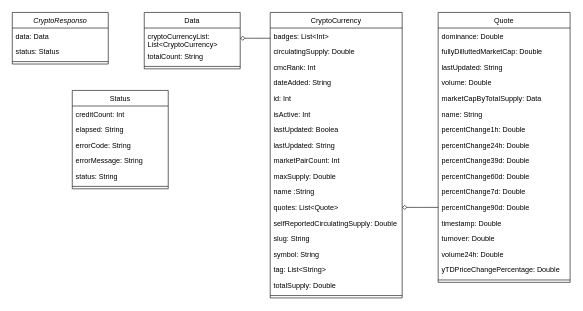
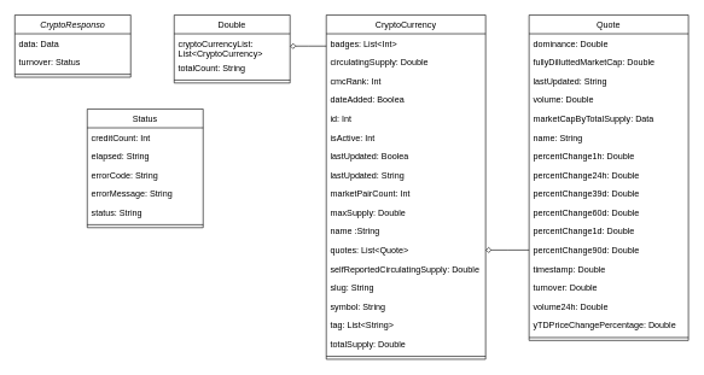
  <mxCell id="0" />
  <mxCell id="1" parent="0" />
  <mxCell id="2" value="CryptoResponso" style="swimlane;fontStyle=2;align=center;verticalAlign=top;childLayout=stackLayout;horizontal=1;startSize=26;horizontalStack=0;resizeParent=1;resizeLast=0;collapsible=1;marginBottom=0;rounded=0;shadow=0;strokeWidth=1;" parent="1" vertex="1"><mxGeometry x="20" y="20" width="160" height="86" as="geometry"><mxRectangle x="230" y="140" width="160" height="26" as="alternateBounds" /></mxGeometry></mxCell>
  <mxCell id="3" value="data: Data" style="text;align=left;verticalAlign=top;spacingLeft=4;spacingRight=4;overflow=hidden;rotatable=0;points=[[0,0.5],[1,0.5]];portConstraint=eastwest;" parent="2" vertex="1"><mxGeometry y="26" width="160" height="26" as="geometry" /></mxCell>
- <mxCell id="4" value="status: Status" style="text;align=left;verticalAlign=top;spacingLeft=4;spacingRight=4;overflow=hidden;rotatable=0;points=[[0,0.5],[1,0.5]];portConstraint=eastwest;rounded=0;shadow=0;html=0;" parent="2" vertex="1"><mxGeometry y="52" width="160" height="26" as="geometry" /></mxCell>
+ <mxCell id="4" value="turnover: Status" style="text;align=left;verticalAlign=top;spacingLeft=4;spacingRight=4;overflow=hidden;rotatable=0;points=[[0,0.5],[1,0.5]];portConstraint=eastwest;rounded=0;shadow=0;html=0;" parent="2" vertex="1"><mxGeometry y="52" width="160" height="26" as="geometry" /></mxCell>
  <mxCell id="5" value="" style="line;html=1;strokeWidth=1;align=left;verticalAlign=middle;spacingTop=-1;spacingLeft=3;spacingRight=3;rotatable=0;labelPosition=right;points=[];portConstraint=eastwest;" parent="2" vertex="1"><mxGeometry y="78" width="160" height="8" as="geometry" /></mxCell>
- <mxCell id="6" value="Data" style="swimlane;fontStyle=0;align=center;verticalAlign=top;childLayout=stackLayout;horizontal=1;startSize=26;horizontalStack=0;resizeParent=1;resizeLast=0;collapsible=1;marginBottom=0;rounded=0;shadow=0;strokeWidth=1;" parent="1" vertex="1"><mxGeometry x="240" y="20" width="160" height="94" as="geometry"><mxRectangle x="550" y="140" width="160" height="26" as="alternateBounds" /></mxGeometry></mxCell>
+ <mxCell id="6" value="Double" style="swimlane;fontStyle=0;align=center;verticalAlign=top;childLayout=stackLayout;horizontal=1;startSize=26;horizontalStack=0;resizeParent=1;resizeLast=0;collapsible=1;marginBottom=0;rounded=0;shadow=0;strokeWidth=1;" parent="1" vertex="1"><mxGeometry x="240" y="20" width="160" height="94" as="geometry"><mxRectangle x="550" y="140" width="160" height="26" as="alternateBounds" /></mxGeometry></mxCell>
  <mxCell id="7" value="cryptoCurrencyList: &#10;List&lt;CryptoCurrency&gt;" style="text;align=left;verticalAlign=top;spacingLeft=4;spacingRight=4;overflow=hidden;rotatable=0;points=[[0,0.5],[1,0.5]];portConstraint=eastwest;" parent="6" vertex="1"><mxGeometry y="26" width="160" height="34" as="geometry" /></mxCell>
  <mxCell id="8" value="totalCount: String" style="text;align=left;verticalAlign=top;spacingLeft=4;spacingRight=4;overflow=hidden;rotatable=0;points=[[0,0.5],[1,0.5]];portConstraint=eastwest;rounded=0;shadow=0;html=0;" parent="6" vertex="1"><mxGeometry y="60" width="160" height="26" as="geometry" /></mxCell>
  <mxCell id="9" value="" style="line;html=1;strokeWidth=1;align=left;verticalAlign=middle;spacingTop=-1;spacingLeft=3;spacingRight=3;rotatable=0;labelPosition=right;points=[];portConstraint=eastwest;" parent="6" vertex="1"><mxGeometry y="86" width="160" height="8" as="geometry" /></mxCell>
  <mxCell id="10" value="Status" style="swimlane;fontStyle=0;align=center;verticalAlign=top;childLayout=stackLayout;horizontal=1;startSize=26;horizontalStack=0;resizeParent=1;resizeLast=0;collapsible=1;marginBottom=0;rounded=0;shadow=0;strokeWidth=1;" vertex="1" parent="1"><mxGeometry x="120" y="150" width="160" height="164" as="geometry"><mxRectangle x="550" y="140" width="160" height="26" as="alternateBounds" /></mxGeometry></mxCell>
  <mxCell id="11" value="creditCount: Int" style="text;align=left;verticalAlign=top;spacingLeft=4;spacingRight=4;overflow=hidden;rotatable=0;points=[[0,0.5],[1,0.5]];portConstraint=eastwest;rounded=0;shadow=0;html=0;" vertex="1" parent="10"><mxGeometry y="26" width="160" height="26" as="geometry" /></mxCell>
  <mxCell id="12" value="elapsed: String" style="text;align=left;verticalAlign=top;spacingLeft=4;spacingRight=4;overflow=hidden;rotatable=0;points=[[0,0.5],[1,0.5]];portConstraint=eastwest;rounded=0;shadow=0;html=0;" vertex="1" parent="10"><mxGeometry y="52" width="160" height="26" as="geometry" /></mxCell>
  <mxCell id="13" value="errorCode: String" style="text;align=left;verticalAlign=top;spacingLeft=4;spacingRight=4;overflow=hidden;rotatable=0;points=[[0,0.5],[1,0.5]];portConstraint=eastwest;rounded=0;shadow=0;html=0;" vertex="1" parent="10"><mxGeometry y="78" width="160" height="26" as="geometry" /></mxCell>
  <mxCell id="14" value="errorMessage: String" style="text;align=left;verticalAlign=top;spacingLeft=4;spacingRight=4;overflow=hidden;rotatable=0;points=[[0,0.5],[1,0.5]];portConstraint=eastwest;rounded=0;shadow=0;html=0;" vertex="1" parent="10"><mxGeometry y="104" width="160" height="26" as="geometry" /></mxCell>
  <mxCell id="15" value="status: String" style="text;align=left;verticalAlign=top;spacingLeft=4;spacingRight=4;overflow=hidden;rotatable=0;points=[[0,0.5],[1,0.5]];portConstraint=eastwest;rounded=0;shadow=0;html=0;" vertex="1" parent="10"><mxGeometry y="130" width="160" height="26" as="geometry" /></mxCell>
  <mxCell id="16" value="" style="line;html=1;strokeWidth=1;align=left;verticalAlign=middle;spacingTop=-1;spacingLeft=3;spacingRight=3;rotatable=0;labelPosition=right;points=[];portConstraint=eastwest;" vertex="1" parent="10"><mxGeometry y="156" width="160" height="8" as="geometry" /></mxCell>
  <mxCell id="17" value="CryptoCurrency" style="swimlane;fontStyle=0;align=center;verticalAlign=top;childLayout=stackLayout;horizontal=1;startSize=26;horizontalStack=0;resizeParent=1;resizeLast=0;collapsible=1;marginBottom=0;rounded=0;shadow=0;strokeWidth=1;" vertex="1" parent="1"><mxGeometry x="450" y="20" width="220" height="476" as="geometry"><mxRectangle x="550" y="140" width="160" height="26" as="alternateBounds" /></mxGeometry></mxCell>
  <mxCell id="18" value="badges: List&lt;Int&gt;" style="text;align=left;verticalAlign=top;spacingLeft=4;spacingRight=4;overflow=hidden;rotatable=0;points=[[0,0.5],[1,0.5]];portConstraint=eastwest;rounded=0;shadow=0;html=0;" vertex="1" parent="17"><mxGeometry y="26" width="220" height="26" as="geometry" /></mxCell>
  <mxCell id="19" value="circulatingSupply: Double" style="text;align=left;verticalAlign=top;spacingLeft=4;spacingRight=4;overflow=hidden;rotatable=0;points=[[0,0.5],[1,0.5]];portConstraint=eastwest;rounded=0;shadow=0;html=0;" vertex="1" parent="17"><mxGeometry y="52" width="220" height="26" as="geometry" /></mxCell>
  <mxCell id="20" value="cmcRank: Int" style="text;align=left;verticalAlign=top;spacingLeft=4;spacingRight=4;overflow=hidden;rotatable=0;points=[[0,0.5],[1,0.5]];portConstraint=eastwest;rounded=0;shadow=0;html=0;" vertex="1" parent="17"><mxGeometry y="78" width="220" height="26" as="geometry" /></mxCell>
- <mxCell id="21" value="dateAdded: String" style="text;align=left;verticalAlign=top;spacingLeft=4;spacingRight=4;overflow=hidden;rotatable=0;points=[[0,0.5],[1,0.5]];portConstraint=eastwest;rounded=0;shadow=0;html=0;" vertex="1" parent="17"><mxGeometry y="104" width="220" height="26" as="geometry" /></mxCell>
+ <mxCell id="21" value="dateAdded: Boolea" style="text;align=left;verticalAlign=top;spacingLeft=4;spacingRight=4;overflow=hidden;rotatable=0;points=[[0,0.5],[1,0.5]];portConstraint=eastwest;rounded=0;shadow=0;html=0;" vertex="1" parent="17"><mxGeometry y="104" width="220" height="26" as="geometry" /></mxCell>
  <mxCell id="22" value="id: Int" style="text;align=left;verticalAlign=top;spacingLeft=4;spacingRight=4;overflow=hidden;rotatable=0;points=[[0,0.5],[1,0.5]];portConstraint=eastwest;rounded=0;shadow=0;html=0;" vertex="1" parent="17"><mxGeometry y="130" width="220" height="26" as="geometry" /></mxCell>
  <mxCell id="23" value="isActive: Int" style="text;align=left;verticalAlign=top;spacingLeft=4;spacingRight=4;overflow=hidden;rotatable=0;points=[[0,0.5],[1,0.5]];portConstraint=eastwest;rounded=0;shadow=0;html=0;" vertex="1" parent="17"><mxGeometry y="156" width="220" height="26" as="geometry" /></mxCell>
  <mxCell id="24" value="lastUpdated: Boolea" style="text;align=left;verticalAlign=top;spacingLeft=4;spacingRight=4;overflow=hidden;rotatable=0;points=[[0,0.5],[1,0.5]];portConstraint=eastwest;rounded=0;shadow=0;html=0;" vertex="1" parent="17"><mxGeometry y="182" width="220" height="26" as="geometry" /></mxCell>
  <mxCell id="25" value="lastUpdated: String" style="text;align=left;verticalAlign=top;spacingLeft=4;spacingRight=4;overflow=hidden;rotatable=0;points=[[0,0.5],[1,0.5]];portConstraint=eastwest;rounded=0;shadow=0;html=0;" vertex="1" parent="17"><mxGeometry y="208" width="220" height="26" as="geometry" /></mxCell>
  <mxCell id="26" value="marketPairCount: Int" style="text;align=left;verticalAlign=top;spacingLeft=4;spacingRight=4;overflow=hidden;rotatable=0;points=[[0,0.5],[1,0.5]];portConstraint=eastwest;rounded=0;shadow=0;html=0;" vertex="1" parent="17"><mxGeometry y="234" width="220" height="26" as="geometry" /></mxCell>
  <mxCell id="27" value="maxSupply: Double" style="text;align=left;verticalAlign=top;spacingLeft=4;spacingRight=4;overflow=hidden;rotatable=0;points=[[0,0.5],[1,0.5]];portConstraint=eastwest;rounded=0;shadow=0;html=0;" vertex="1" parent="17"><mxGeometry y="260" width="220" height="26" as="geometry" /></mxCell>
  <mxCell id="28" value="name :String" style="text;align=left;verticalAlign=top;spacingLeft=4;spacingRight=4;overflow=hidden;rotatable=0;points=[[0,0.5],[1,0.5]];portConstraint=eastwest;rounded=0;shadow=0;html=0;" vertex="1" parent="17"><mxGeometry y="286" width="220" height="26" as="geometry" /></mxCell>
  <mxCell id="29" value="quotes: List&lt;Quote&gt;" style="text;align=left;verticalAlign=top;spacingLeft=4;spacingRight=4;overflow=hidden;rotatable=0;points=[[0,0.5],[1,0.5]];portConstraint=eastwest;rounded=0;shadow=0;html=0;" vertex="1" parent="17"><mxGeometry y="312" width="220" height="26" as="geometry" /></mxCell>
  <mxCell id="30" value="selfReportedCirculatingSupply: Double" style="text;align=left;verticalAlign=top;spacingLeft=4;spacingRight=4;overflow=hidden;rotatable=0;points=[[0,0.5],[1,0.5]];portConstraint=eastwest;rounded=0;shadow=0;html=0;" vertex="1" parent="17"><mxGeometry y="338" width="220" height="26" as="geometry" /></mxCell>
  <mxCell id="31" value="slug: String" style="text;align=left;verticalAlign=top;spacingLeft=4;spacingRight=4;overflow=hidden;rotatable=0;points=[[0,0.5],[1,0.5]];portConstraint=eastwest;rounded=0;shadow=0;html=0;" vertex="1" parent="17"><mxGeometry y="364" width="220" height="26" as="geometry" /></mxCell>
  <mxCell id="32" value="symbol: String" style="text;align=left;verticalAlign=top;spacingLeft=4;spacingRight=4;overflow=hidden;rotatable=0;points=[[0,0.5],[1,0.5]];portConstraint=eastwest;rounded=0;shadow=0;html=0;" vertex="1" parent="17"><mxGeometry y="390" width="220" height="26" as="geometry" /></mxCell>
  <mxCell id="33" value="tag: List&lt;String&gt;" style="text;align=left;verticalAlign=top;spacingLeft=4;spacingRight=4;overflow=hidden;rotatable=0;points=[[0,0.5],[1,0.5]];portConstraint=eastwest;rounded=0;shadow=0;html=0;" vertex="1" parent="17"><mxGeometry y="416" width="220" height="26" as="geometry" /></mxCell>
  <mxCell id="34" value="totalSupply: Double" style="text;align=left;verticalAlign=top;spacingLeft=4;spacingRight=4;overflow=hidden;rotatable=0;points=[[0,0.5],[1,0.5]];portConstraint=eastwest;rounded=0;shadow=0;html=0;" vertex="1" parent="17"><mxGeometry y="442" width="220" height="26" as="geometry" /></mxCell>
  <mxCell id="35" value="" style="line;html=1;strokeWidth=1;align=left;verticalAlign=middle;spacingTop=-1;spacingLeft=3;spacingRight=3;rotatable=0;labelPosition=right;points=[];portConstraint=eastwest;" vertex="1" parent="17"><mxGeometry y="468" width="220" height="8" as="geometry" /></mxCell>
  <mxCell id="36" value="" style="endArrow=none;shadow=0;strokeWidth=1;rounded=0;endFill=0;edgeStyle=elbowEdgeStyle;elbow=vertical;startArrow=diamond;startFill=0;" edge="1" parent="1" source="7" target="17"><mxGeometry x="0.5" y="41" relative="1" as="geometry"><mxPoint x="410" y="40.04" as="sourcePoint" /><mxPoint x="470" y="40.04" as="targetPoint" /><mxPoint x="-40" y="32" as="offset" /></mxGeometry></mxCell>
  <mxCell id="37" value="Quote" style="swimlane;fontStyle=0;align=center;verticalAlign=top;childLayout=stackLayout;horizontal=1;startSize=26;horizontalStack=0;resizeParent=1;resizeLast=0;collapsible=1;marginBottom=0;rounded=0;shadow=0;strokeWidth=1;" vertex="1" parent="1"><mxGeometry x="730" y="20" width="220" height="450" as="geometry"><mxRectangle x="550" y="140" width="160" height="26" as="alternateBounds" /></mxGeometry></mxCell>
  <mxCell id="38" value="dominance: Double" style="text;align=left;verticalAlign=top;spacingLeft=4;spacingRight=4;overflow=hidden;rotatable=0;points=[[0,0.5],[1,0.5]];portConstraint=eastwest;rounded=0;shadow=0;html=0;" vertex="1" parent="37"><mxGeometry y="26" width="220" height="26" as="geometry" /></mxCell>
  <mxCell id="39" value="fullyDilluttedMarketCap: Double" style="text;align=left;verticalAlign=top;spacingLeft=4;spacingRight=4;overflow=hidden;rotatable=0;points=[[0,0.5],[1,0.5]];portConstraint=eastwest;rounded=0;shadow=0;html=0;" vertex="1" parent="37"><mxGeometry y="52" width="220" height="26" as="geometry" /></mxCell>
  <mxCell id="40" value="lastUpdated: String" style="text;align=left;verticalAlign=top;spacingLeft=4;spacingRight=4;overflow=hidden;rotatable=0;points=[[0,0.5],[1,0.5]];portConstraint=eastwest;rounded=0;shadow=0;html=0;" vertex="1" parent="37"><mxGeometry y="78" width="220" height="26" as="geometry" /></mxCell>
  <mxCell id="41" value="volume: Double" style="text;align=left;verticalAlign=top;spacingLeft=4;spacingRight=4;overflow=hidden;rotatable=0;points=[[0,0.5],[1,0.5]];portConstraint=eastwest;rounded=0;shadow=0;html=0;" vertex="1" parent="37"><mxGeometry y="104" width="220" height="26" as="geometry" /></mxCell>
  <mxCell id="42" value="marketCapByTotalSupply: Data" style="text;align=left;verticalAlign=top;spacingLeft=4;spacingRight=4;overflow=hidden;rotatable=0;points=[[0,0.5],[1,0.5]];portConstraint=eastwest;rounded=0;shadow=0;html=0;" vertex="1" parent="37"><mxGeometry y="130" width="220" height="26" as="geometry" /></mxCell>
  <mxCell id="43" value="name: String" style="text;align=left;verticalAlign=top;spacingLeft=4;spacingRight=4;overflow=hidden;rotatable=0;points=[[0,0.5],[1,0.5]];portConstraint=eastwest;rounded=0;shadow=0;html=0;" vertex="1" parent="37"><mxGeometry y="156" width="220" height="26" as="geometry" /></mxCell>
  <mxCell id="44" value="percentChange1h: Double" style="text;align=left;verticalAlign=top;spacingLeft=4;spacingRight=4;overflow=hidden;rotatable=0;points=[[0,0.5],[1,0.5]];portConstraint=eastwest;rounded=0;shadow=0;html=0;" vertex="1" parent="37"><mxGeometry y="182" width="220" height="26" as="geometry" /></mxCell>
  <mxCell id="45" value="percentChange24h: Double" style="text;align=left;verticalAlign=top;spacingLeft=4;spacingRight=4;overflow=hidden;rotatable=0;points=[[0,0.5],[1,0.5]];portConstraint=eastwest;rounded=0;shadow=0;html=0;" vertex="1" parent="37"><mxGeometry y="208" width="220" height="26" as="geometry" /></mxCell>
  <mxCell id="46" value="percentChange39d: Double" style="text;align=left;verticalAlign=top;spacingLeft=4;spacingRight=4;overflow=hidden;rotatable=0;points=[[0,0.5],[1,0.5]];portConstraint=eastwest;rounded=0;shadow=0;html=0;" vertex="1" parent="37"><mxGeometry y="234" width="220" height="26" as="geometry" /></mxCell>
  <mxCell id="47" value="percentChange60d: Double" style="text;align=left;verticalAlign=top;spacingLeft=4;spacingRight=4;overflow=hidden;rotatable=0;points=[[0,0.5],[1,0.5]];portConstraint=eastwest;rounded=0;shadow=0;html=0;" vertex="1" parent="37"><mxGeometry y="260" width="220" height="26" as="geometry" /></mxCell>
- <mxCell id="48" value="percentChange7d: Double" style="text;align=left;verticalAlign=top;spacingLeft=4;spacingRight=4;overflow=hidden;rotatable=0;points=[[0,0.5],[1,0.5]];portConstraint=eastwest;rounded=0;shadow=0;html=0;" vertex="1" parent="37"><mxGeometry y="286" width="220" height="26" as="geometry" /></mxCell>
+ <mxCell id="48" value="percentChange1d: Double" style="text;align=left;verticalAlign=top;spacingLeft=4;spacingRight=4;overflow=hidden;rotatable=0;points=[[0,0.5],[1,0.5]];portConstraint=eastwest;rounded=0;shadow=0;html=0;" vertex="1" parent="37"><mxGeometry y="286" width="220" height="26" as="geometry" /></mxCell>
  <mxCell id="49" value="percentChange90d: Double" style="text;align=left;verticalAlign=top;spacingLeft=4;spacingRight=4;overflow=hidden;rotatable=0;points=[[0,0.5],[1,0.5]];portConstraint=eastwest;rounded=0;shadow=0;html=0;" vertex="1" parent="37"><mxGeometry y="312" width="220" height="26" as="geometry" /></mxCell>
  <mxCell id="50" value="timestamp: Double" style="text;align=left;verticalAlign=top;spacingLeft=4;spacingRight=4;overflow=hidden;rotatable=0;points=[[0,0.5],[1,0.5]];portConstraint=eastwest;rounded=0;shadow=0;html=0;" vertex="1" parent="37"><mxGeometry y="338" width="220" height="26" as="geometry" /></mxCell>
  <mxCell id="51" value="turnover: Double" style="text;align=left;verticalAlign=top;spacingLeft=4;spacingRight=4;overflow=hidden;rotatable=0;points=[[0,0.5],[1,0.5]];portConstraint=eastwest;rounded=0;shadow=0;html=0;" vertex="1" parent="37"><mxGeometry y="364" width="220" height="26" as="geometry" /></mxCell>
  <mxCell id="52" value="volume24h: Double" style="text;align=left;verticalAlign=top;spacingLeft=4;spacingRight=4;overflow=hidden;rotatable=0;points=[[0,0.5],[1,0.5]];portConstraint=eastwest;rounded=0;shadow=0;html=0;" vertex="1" parent="37"><mxGeometry y="390" width="220" height="26" as="geometry" /></mxCell>
  <mxCell id="53" value="yTDPriceChangePercentage: Double" style="text;align=left;verticalAlign=top;spacingLeft=4;spacingRight=4;overflow=hidden;rotatable=0;points=[[0,0.5],[1,0.5]];portConstraint=eastwest;rounded=0;shadow=0;html=0;" vertex="1" parent="37"><mxGeometry y="416" width="220" height="26" as="geometry" /></mxCell>
  <mxCell id="54" value="" style="line;html=1;strokeWidth=1;align=left;verticalAlign=middle;spacingTop=-1;spacingLeft=3;spacingRight=3;rotatable=0;labelPosition=right;points=[];portConstraint=eastwest;" vertex="1" parent="37"><mxGeometry y="442" width="220" height="8" as="geometry" /></mxCell>
  <mxCell id="55" value="" style="endArrow=none;shadow=0;strokeWidth=1;rounded=0;endFill=0;edgeStyle=elbowEdgeStyle;elbow=vertical;startArrow=diamond;startFill=0;" edge="1" parent="1" source="29" target="37"><mxGeometry x="0.5" y="41" relative="1" as="geometry"><mxPoint x="670" y="-9.83" as="sourcePoint" /><mxPoint x="720" y="-9.83" as="targetPoint" /><mxPoint x="-40" y="32" as="offset" /></mxGeometry></mxCell>
